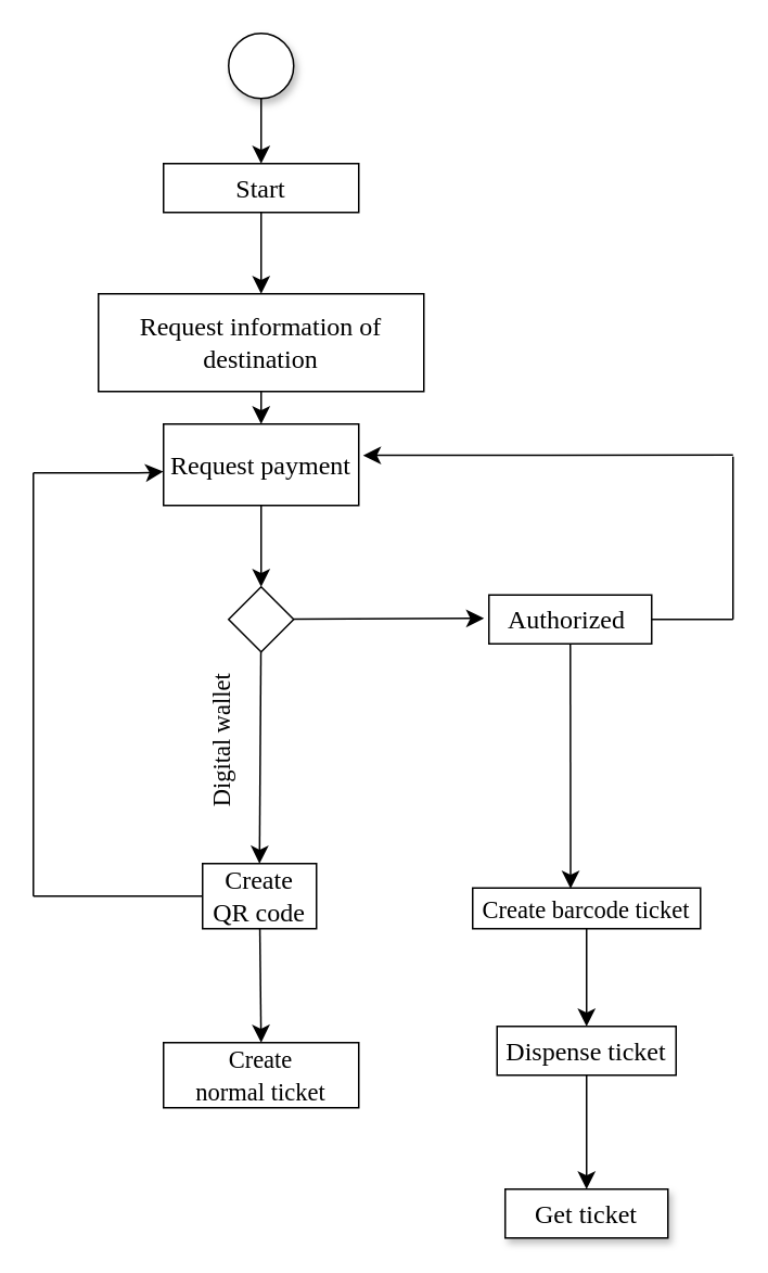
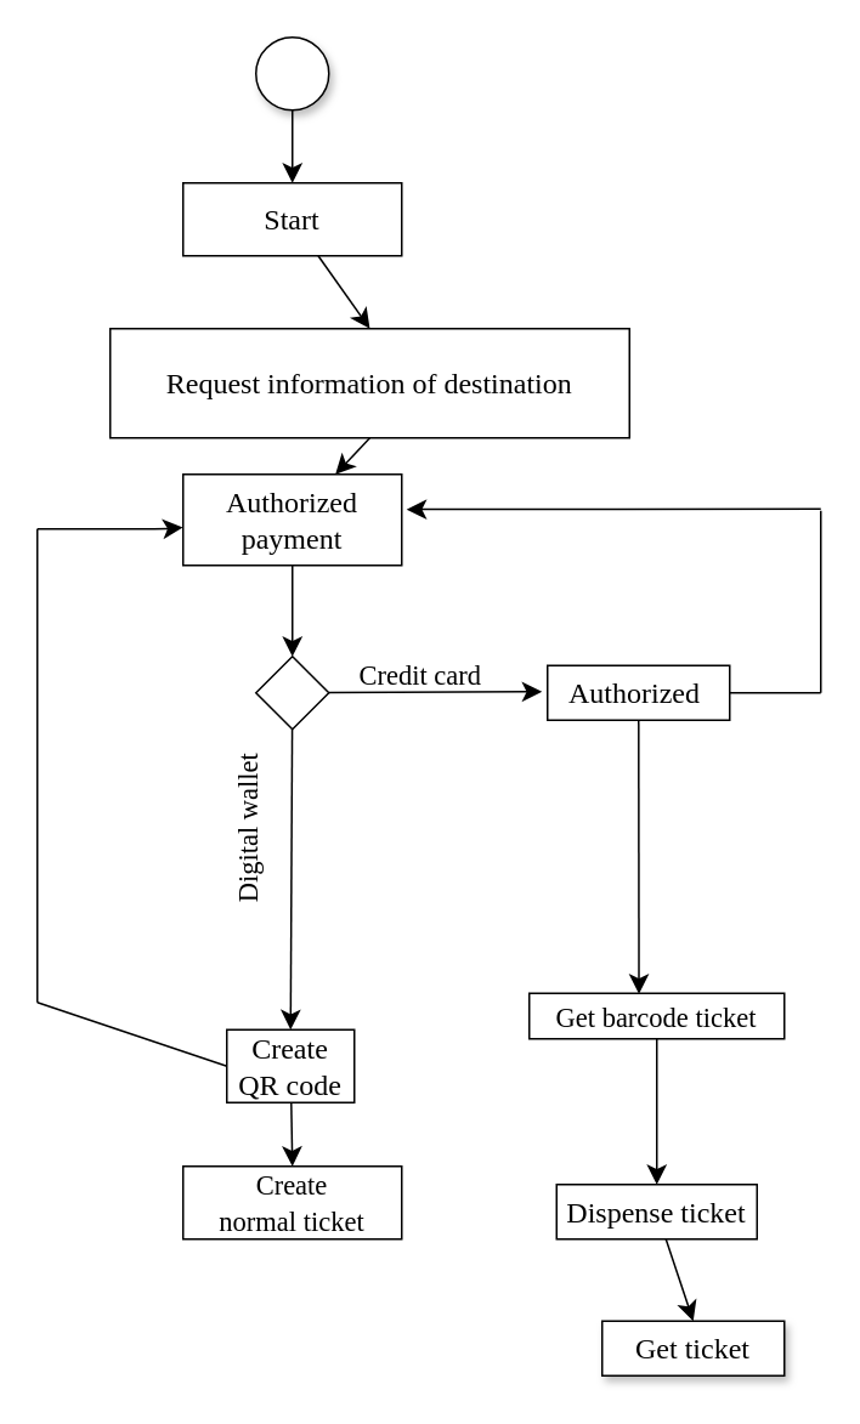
  <mxCell id="0" />
  <mxCell id="1" parent="0" />
  <mxCell id="2" style="edgeStyle=none;curved=1;rounded=0;orthogonalLoop=1;jettySize=auto;html=1;exitX=0.5;exitY=1;exitDx=0;exitDy=0;entryX=0.5;entryY=0;entryDx=0;entryDy=0;fontSize=12;startSize=8;endSize=8;fontFamily=Times New Roman;" edge="1" parent="1" source="3" target="5"><mxGeometry relative="1" as="geometry" /></mxCell>
  <mxCell id="3" value="" style="ellipse;whiteSpace=wrap;html=1;aspect=fixed;fontSize=16;shadow=1;" vertex="1" parent="1"><mxGeometry x="140" y="20" width="40" height="40" as="geometry" /></mxCell>
  <mxCell id="4" style="edgeStyle=none;curved=1;rounded=0;orthogonalLoop=1;jettySize=auto;html=1;entryX=0.5;entryY=0;entryDx=0;entryDy=0;fontSize=12;startSize=8;endSize=8;" edge="1" parent="1" source="5" target="7"><mxGeometry relative="1" as="geometry" /></mxCell>
- <mxCell id="5" value="Start" style="rounded=0;whiteSpace=wrap;html=1;fontSize=16;fontFamily=Times New Roman;" vertex="1" parent="1"><mxGeometry x="100" y="100" width="120" height="30" as="geometry" /></mxCell>
+ <mxCell id="5" value="Start" style="rounded=0;whiteSpace=wrap;html=1;fontSize=16;fontFamily=Times New Roman;" vertex="1" parent="1"><mxGeometry x="100" y="100" width="120" height="40" as="geometry" /></mxCell>
  <mxCell id="6" style="edgeStyle=none;curved=1;rounded=0;orthogonalLoop=1;jettySize=auto;html=1;exitX=0.5;exitY=1;exitDx=0;exitDy=0;fontSize=12;startSize=8;endSize=8;" edge="1" parent="1" source="7" target="9"><mxGeometry relative="1" as="geometry" /></mxCell>
- <mxCell id="7" value="Request information of destination" style="rounded=0;whiteSpace=wrap;html=1;fontSize=16;fontFamily=Times New Roman;" vertex="1" parent="1"><mxGeometry x="60" y="180" width="200" height="60" as="geometry" /></mxCell>
+ <mxCell id="7" value="Request information of destination" style="rounded=0;whiteSpace=wrap;html=1;fontSize=16;fontFamily=Times New Roman;" vertex="1" parent="1"><mxGeometry x="60" y="180" width="285" height="60" as="geometry" /></mxCell>
  <mxCell id="8" style="edgeStyle=none;curved=1;rounded=0;orthogonalLoop=1;jettySize=auto;html=1;exitX=0.5;exitY=1;exitDx=0;exitDy=0;entryX=0.5;entryY=0;entryDx=0;entryDy=0;fontSize=12;startSize=8;endSize=8;" edge="1" parent="1" source="9" target="12"><mxGeometry relative="1" as="geometry" /></mxCell>
- <mxCell id="9" value="Request payment" style="rounded=0;whiteSpace=wrap;html=1;fontSize=16;fontFamily=Times New Roman;" vertex="1" parent="1"><mxGeometry x="100" y="260" width="120" height="50" as="geometry" /></mxCell>
+ <mxCell id="9" value="Authorized payment" style="rounded=0;whiteSpace=wrap;html=1;fontSize=16;fontFamily=Times New Roman;" vertex="1" parent="1"><mxGeometry x="100" y="260" width="120" height="50" as="geometry" /></mxCell>
  <mxCell id="10" style="edgeStyle=none;curved=1;rounded=0;orthogonalLoop=1;jettySize=auto;html=1;entryX=-0.03;entryY=0.479;entryDx=0;entryDy=0;entryPerimeter=0;fontSize=12;startSize=8;endSize=8;" edge="1" parent="1" source="12" target="14"><mxGeometry relative="1" as="geometry" /></mxCell>
  <mxCell id="11" style="edgeStyle=none;curved=1;rounded=0;orthogonalLoop=1;jettySize=auto;html=1;entryX=0.5;entryY=0;entryDx=0;entryDy=0;fontSize=12;startSize=8;endSize=8;" edge="1" parent="1" source="12" target="16"><mxGeometry relative="1" as="geometry" /></mxCell>
  <mxCell id="12" value="" style="rhombus;whiteSpace=wrap;html=1;fontSize=16;" vertex="1" parent="1"><mxGeometry x="140" y="360" width="40" height="40" as="geometry" /></mxCell>
  <mxCell id="13" style="edgeStyle=none;curved=1;rounded=0;orthogonalLoop=1;jettySize=auto;html=1;entryX=0.43;entryY=0.015;entryDx=0;entryDy=0;entryPerimeter=0;fontSize=12;startSize=8;endSize=8;" edge="1" parent="1" source="14" target="18"><mxGeometry relative="1" as="geometry" /></mxCell>
  <mxCell id="14" value="&lt;font face=&quot;Times New Roman&quot;&gt;Authorized&amp;nbsp;&lt;/font&gt;" style="rounded=0;whiteSpace=wrap;html=1;fontSize=16;" vertex="1" parent="1"><mxGeometry x="300" y="365" width="100" height="30" as="geometry" /></mxCell>
  <mxCell id="15" style="edgeStyle=none;curved=1;rounded=0;orthogonalLoop=1;jettySize=auto;html=1;entryX=0.5;entryY=0;entryDx=0;entryDy=0;fontSize=12;startSize=8;endSize=8;" edge="1" parent="1" source="16" target="19"><mxGeometry relative="1" as="geometry" /></mxCell>
- <mxCell id="16" value="Create &lt;br&gt;QR code" style="rounded=0;whiteSpace=wrap;html=1;fontSize=16;fontFamily=Times New Roman;" vertex="1" parent="1"><mxGeometry x="124" y="530" width="70" height="40" as="geometry" /></mxCell>
+ <mxCell id="16" value="Create &lt;br&gt;QR code" style="rounded=0;whiteSpace=wrap;html=1;fontSize=16;fontFamily=Times New Roman;" vertex="1" parent="1"><mxGeometry x="124" y="565" width="70" height="40" as="geometry" /></mxCell>
  <mxCell id="17" style="edgeStyle=none;curved=1;rounded=0;orthogonalLoop=1;jettySize=auto;html=1;exitX=0.5;exitY=1;exitDx=0;exitDy=0;entryX=0.5;entryY=0;entryDx=0;entryDy=0;fontSize=12;startSize=8;endSize=8;" edge="1" parent="1" source="18" target="21"><mxGeometry relative="1" as="geometry" /></mxCell>
- <mxCell id="18" value="&lt;font style=&quot;font-size: 15px;&quot; face=&quot;Times New Roman&quot;&gt;Create barcode ticket&lt;/font&gt;" style="rounded=0;whiteSpace=wrap;html=1;fontSize=16;" vertex="1" parent="1"><mxGeometry x="290" y="545" width="140" height="25" as="geometry" /></mxCell>
+ <mxCell id="18" value="&lt;font style=&quot;font-size: 15px;&quot; face=&quot;Times New Roman&quot;&gt;Get barcode ticket&lt;/font&gt;" style="rounded=0;whiteSpace=wrap;html=1;fontSize=16;" vertex="1" parent="1"><mxGeometry x="290" y="545" width="140" height="25" as="geometry" /></mxCell>
  <mxCell id="19" value="&lt;font style=&quot;font-size: 15px;&quot; face=&quot;Times New Roman&quot;&gt;Create &lt;br&gt;normal ticket&lt;/font&gt;" style="rounded=0;whiteSpace=wrap;html=1;fontSize=16;" vertex="1" parent="1"><mxGeometry x="100" y="640" width="120" height="40" as="geometry" /></mxCell>
  <mxCell id="20" style="edgeStyle=none;curved=1;rounded=0;orthogonalLoop=1;jettySize=auto;html=1;entryX=0.5;entryY=0;entryDx=0;entryDy=0;fontSize=12;startSize=8;endSize=8;" edge="1" parent="1" source="21" target="22"><mxGeometry relative="1" as="geometry" /></mxCell>
- <mxCell id="21" value="&lt;font face=&quot;Times New Roman&quot;&gt;Dispense ticket&lt;/font&gt;" style="rounded=0;whiteSpace=wrap;html=1;fontSize=16;" vertex="1" parent="1"><mxGeometry x="305" y="630" width="110" height="30" as="geometry" /></mxCell>
- <mxCell id="22" value="&lt;font face=&quot;Times New Roman&quot;&gt;Get ticket&lt;/font&gt;" style="rounded=0;whiteSpace=wrap;html=1;fontSize=16;shadow=1;" vertex="1" parent="1"><mxGeometry x="310" y="730" width="100" height="30" as="geometry" /></mxCell>
+ <mxCell id="21" value="&lt;font face=&quot;Times New Roman&quot;&gt;Dispense ticket&lt;/font&gt;" style="rounded=0;whiteSpace=wrap;html=1;fontSize=16;" vertex="1" parent="1"><mxGeometry x="305" y="650" width="110" height="30" as="geometry" /></mxCell>
+ <mxCell id="22" value="&lt;font face=&quot;Times New Roman&quot;&gt;Get ticket&lt;/font&gt;" style="rounded=0;whiteSpace=wrap;html=1;fontSize=16;shadow=1;" vertex="1" parent="1"><mxGeometry x="330" y="725" width="100" height="30" as="geometry" /></mxCell>
  <mxCell id="23" value="" style="endArrow=none;html=1;rounded=0;fontSize=12;startSize=8;endSize=8;curved=1;entryX=0;entryY=0.5;entryDx=0;entryDy=0;" edge="1" parent="1" target="16"><mxGeometry width="50" height="50" relative="1" as="geometry"><mxPoint x="20" y="550" as="sourcePoint" /><mxPoint x="50" y="460" as="targetPoint" /></mxGeometry></mxCell>
  <mxCell id="24" value="" style="endArrow=none;html=1;rounded=0;fontSize=12;startSize=8;endSize=8;curved=1;" edge="1" parent="1"><mxGeometry width="50" height="50" relative="1" as="geometry"><mxPoint x="20" y="550" as="sourcePoint" /><mxPoint x="20" y="290" as="targetPoint" /></mxGeometry></mxCell>
  <mxCell id="25" value="" style="endArrow=classic;html=1;rounded=0;fontSize=12;startSize=8;endSize=8;curved=1;entryX=-0.001;entryY=0.583;entryDx=0;entryDy=0;entryPerimeter=0;" edge="1" parent="1" target="9"><mxGeometry width="50" height="50" relative="1" as="geometry"><mxPoint x="20" y="290" as="sourcePoint" /><mxPoint x="50" y="380" as="targetPoint" /><Array as="points"><mxPoint x="90" y="290" /></Array></mxGeometry></mxCell>
  <mxCell id="26" value="" style="endArrow=none;html=1;rounded=0;fontSize=12;startSize=8;endSize=8;curved=1;" edge="1" parent="1"><mxGeometry width="50" height="50" relative="1" as="geometry"><mxPoint x="400" y="380" as="sourcePoint" /><mxPoint x="450" y="380" as="targetPoint" /></mxGeometry></mxCell>
  <mxCell id="27" value="" style="endArrow=none;html=1;rounded=0;fontSize=12;startSize=8;endSize=8;curved=1;" edge="1" parent="1"><mxGeometry width="50" height="50" relative="1" as="geometry"><mxPoint x="450" y="380" as="sourcePoint" /><mxPoint x="450" y="280" as="targetPoint" /><Array as="points"><mxPoint x="450" y="280" /></Array></mxGeometry></mxCell>
  <mxCell id="28" value="" style="endArrow=classic;html=1;rounded=0;fontSize=12;startSize=8;endSize=8;curved=1;entryX=1.022;entryY=0.385;entryDx=0;entryDy=0;entryPerimeter=0;" edge="1" parent="1" target="9"><mxGeometry width="50" height="50" relative="1" as="geometry"><mxPoint x="450" y="279" as="sourcePoint" /><mxPoint x="340" y="340" as="targetPoint" /></mxGeometry></mxCell>
+ <mxCell id="29" value="&lt;font style=&quot;font-size: 15px;&quot; face=&quot;Times New Roman&quot;&gt;Credit card&lt;/font&gt;" style="text;html=1;align=center;verticalAlign=middle;resizable=0;points=[];autosize=1;strokeColor=none;fillColor=none;fontSize=16;" vertex="1" parent="1"><mxGeometry x="185" y="355" width="90" height="30" as="geometry" /></mxCell>
  <mxCell id="30" value="&lt;font face=&quot;Times New Roman&quot;&gt;&lt;span style=&quot;font-size: 15px;&quot;&gt;Digital wallet&lt;/span&gt;&lt;/font&gt;" style="text;html=1;align=center;verticalAlign=middle;resizable=0;points=[];autosize=1;strokeColor=none;fillColor=none;fontSize=16;rotation=-90;" vertex="1" parent="1"><mxGeometry x="80" y="440" width="110" height="30" as="geometry" /></mxCell>
